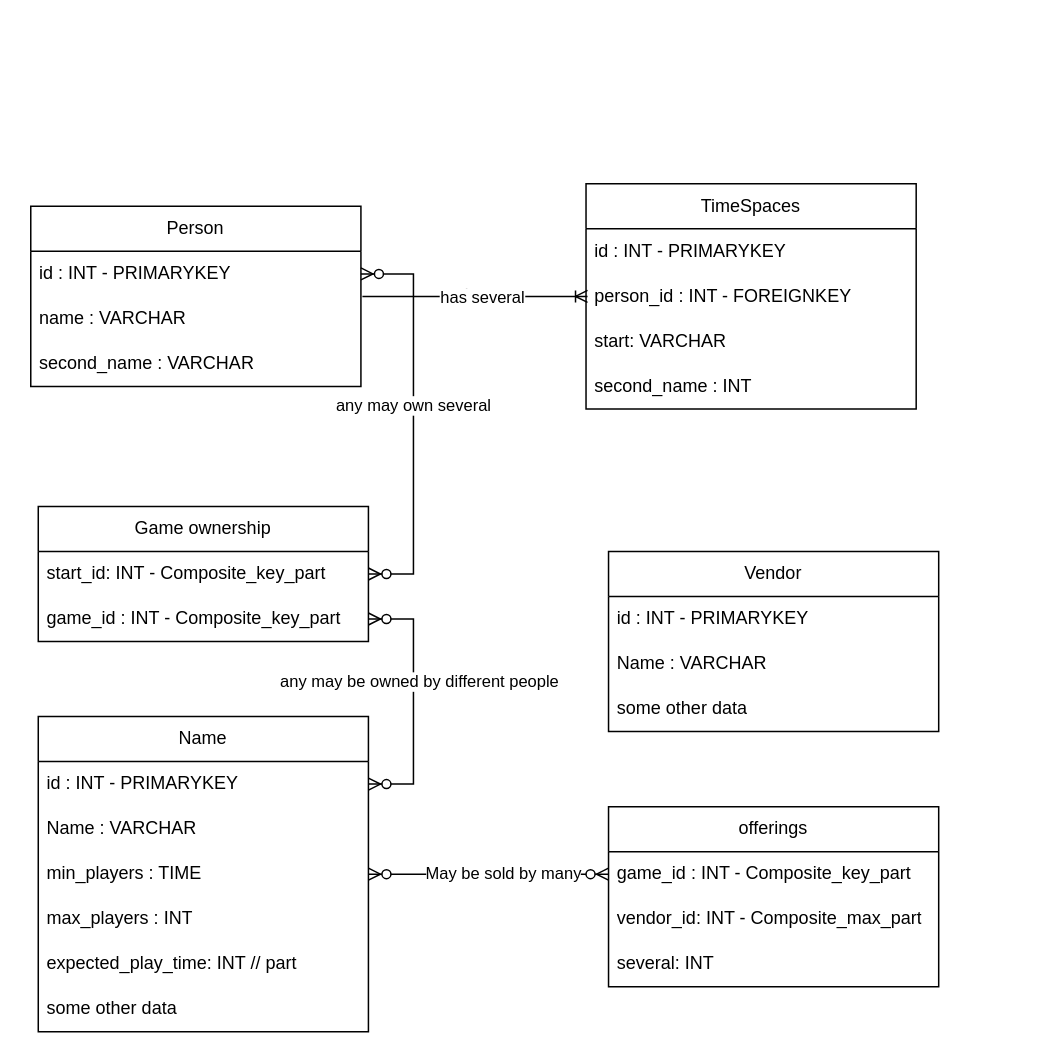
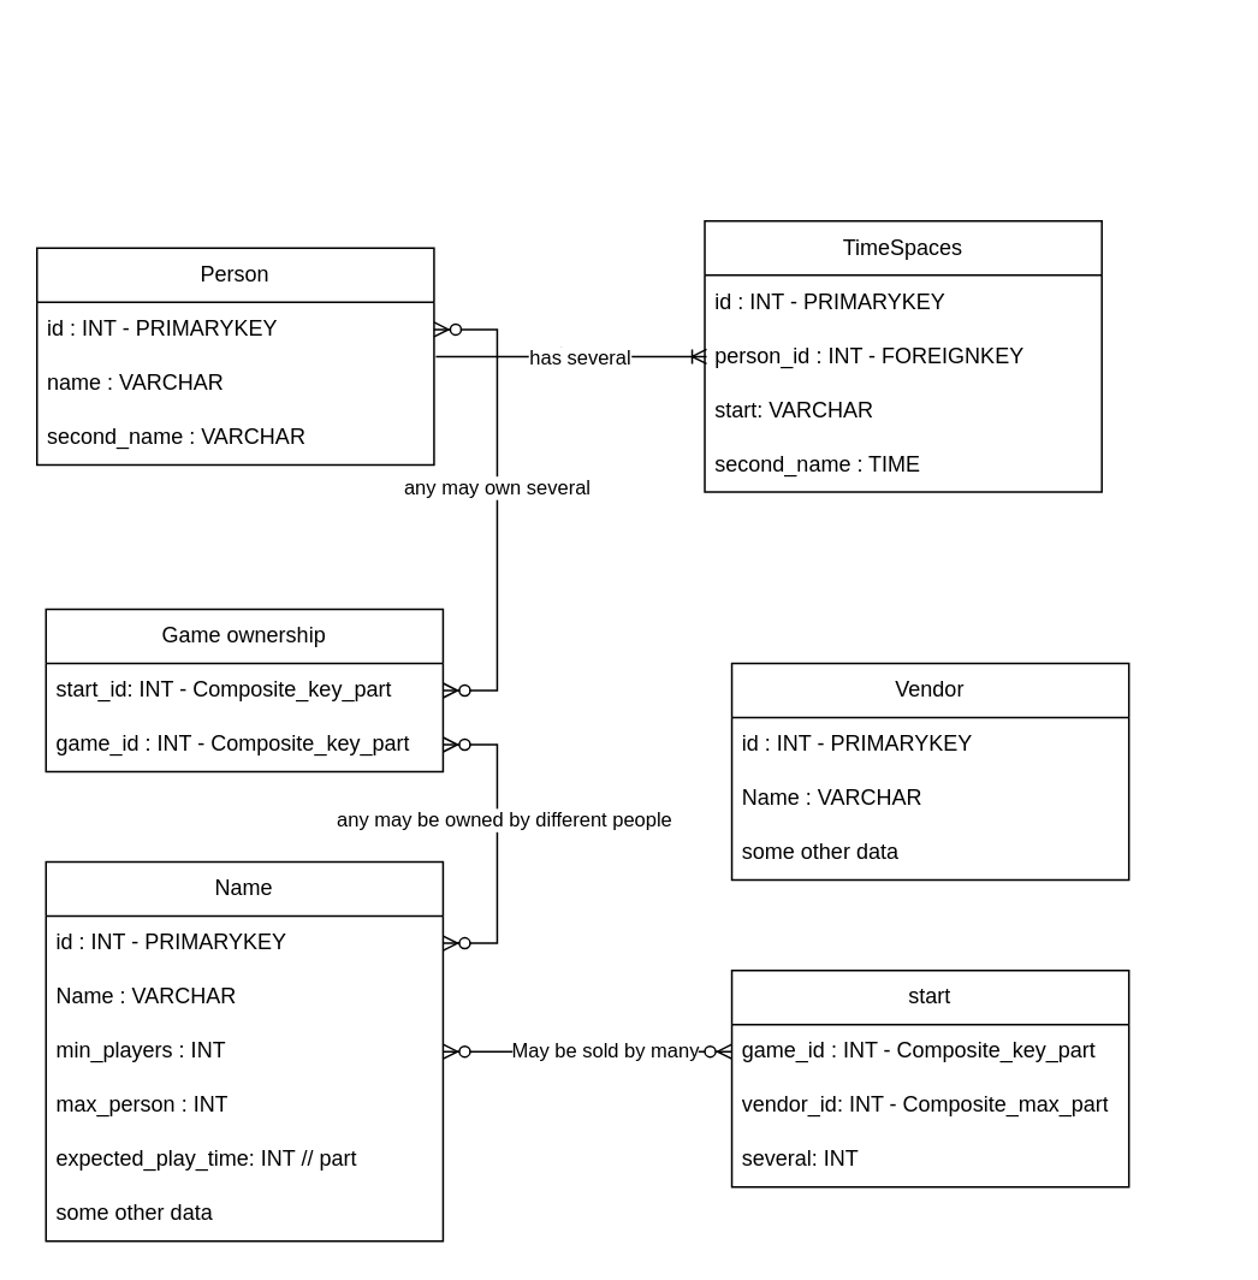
  <mxCell id="0" />
  <mxCell id="1" parent="0" />
  <mxCell id="2" value="Name" style="swimlane;fontStyle=0;childLayout=stackLayout;horizontal=1;startSize=30;horizontalStack=0;resizeParent=1;resizeParentMax=0;resizeLast=0;collapsible=1;marginBottom=0;whiteSpace=wrap;html=1;" parent="1" vertex="1"><mxGeometry x="25" y="477" width="220" height="210" as="geometry" /></mxCell>
  <mxCell id="3" value="id : INT - PRIMARYKEY" style="text;strokeColor=none;fillColor=none;align=left;verticalAlign=middle;spacingLeft=4;spacingRight=4;overflow=hidden;points=[[0,0.5],[1,0.5]];portConstraint=eastwest;rotatable=0;whiteSpace=wrap;html=1;" parent="2" vertex="1"><mxGeometry y="30" width="220" height="30" as="geometry" /></mxCell>
  <mxCell id="4" value="Name : VARCHAR " style="text;strokeColor=none;fillColor=none;align=left;verticalAlign=middle;spacingLeft=4;spacingRight=4;overflow=hidden;points=[[0,0.5],[1,0.5]];portConstraint=eastwest;rotatable=0;whiteSpace=wrap;html=1;" parent="2" vertex="1"><mxGeometry y="60" width="220" height="30" as="geometry" /></mxCell>
- <mxCell id="5" value="min_players : TIME" style="text;strokeColor=none;fillColor=none;align=left;verticalAlign=middle;spacingLeft=4;spacingRight=4;overflow=hidden;points=[[0,0.5],[1,0.5]];portConstraint=eastwest;rotatable=0;whiteSpace=wrap;html=1;" parent="2" vertex="1"><mxGeometry y="90" width="220" height="30" as="geometry" /></mxCell>
- <mxCell id="6" value="max_players : INT" style="text;strokeColor=none;fillColor=none;align=left;verticalAlign=middle;spacingLeft=4;spacingRight=4;overflow=hidden;points=[[0,0.5],[1,0.5]];portConstraint=eastwest;rotatable=0;whiteSpace=wrap;html=1;" parent="2" vertex="1"><mxGeometry y="120" width="220" height="30" as="geometry" /></mxCell>
+ <mxCell id="5" value="min_players : INT" style="text;strokeColor=none;fillColor=none;align=left;verticalAlign=middle;spacingLeft=4;spacingRight=4;overflow=hidden;points=[[0,0.5],[1,0.5]];portConstraint=eastwest;rotatable=0;whiteSpace=wrap;html=1;" parent="2" vertex="1"><mxGeometry y="90" width="220" height="30" as="geometry" /></mxCell>
+ <mxCell id="6" value="max_person : INT" style="text;strokeColor=none;fillColor=none;align=left;verticalAlign=middle;spacingLeft=4;spacingRight=4;overflow=hidden;points=[[0,0.5],[1,0.5]];portConstraint=eastwest;rotatable=0;whiteSpace=wrap;html=1;" parent="2" vertex="1"><mxGeometry y="120" width="220" height="30" as="geometry" /></mxCell>
  <mxCell id="7" value="expected_play_time: INT // part" style="text;strokeColor=none;fillColor=none;align=left;verticalAlign=middle;spacingLeft=4;spacingRight=4;overflow=hidden;points=[[0,0.5],[1,0.5]];portConstraint=eastwest;rotatable=0;whiteSpace=wrap;html=1;" parent="2" vertex="1"><mxGeometry y="150" width="220" height="30" as="geometry" /></mxCell>
  <mxCell id="8" value="some other data" style="text;strokeColor=none;fillColor=none;align=left;verticalAlign=middle;spacingLeft=4;spacingRight=4;overflow=hidden;points=[[0,0.5],[1,0.5]];portConstraint=eastwest;rotatable=0;whiteSpace=wrap;html=1;" parent="2" vertex="1"><mxGeometry y="180" width="220" height="30" as="geometry" /></mxCell>
  <mxCell id="9" value="Person" style="swimlane;fontStyle=0;childLayout=stackLayout;horizontal=1;startSize=30;horizontalStack=0;resizeParent=1;resizeParentMax=0;resizeLast=0;collapsible=1;marginBottom=0;whiteSpace=wrap;html=1;" parent="1" vertex="1"><mxGeometry x="20" y="137" width="220" height="120" as="geometry" /></mxCell>
  <mxCell id="10" value="id : INT - PRIMARYKEY" style="text;strokeColor=none;fillColor=none;align=left;verticalAlign=middle;spacingLeft=4;spacingRight=4;overflow=hidden;points=[[0,0.5],[1,0.5]];portConstraint=eastwest;rotatable=0;whiteSpace=wrap;html=1;" parent="9" vertex="1"><mxGeometry y="30" width="220" height="30" as="geometry" /></mxCell>
  <mxCell id="11" value="name : VARCHAR " style="text;strokeColor=none;fillColor=none;align=left;verticalAlign=middle;spacingLeft=4;spacingRight=4;overflow=hidden;points=[[0,0.5],[1,0.5]];portConstraint=eastwest;rotatable=0;whiteSpace=wrap;html=1;" parent="9" vertex="1"><mxGeometry y="60" width="220" height="30" as="geometry" /></mxCell>
  <mxCell id="12" value="second_name : VARCHAR " style="text;strokeColor=none;fillColor=none;align=left;verticalAlign=middle;spacingLeft=4;spacingRight=4;overflow=hidden;points=[[0,0.5],[1,0.5]];portConstraint=eastwest;rotatable=0;whiteSpace=wrap;html=1;" parent="9" vertex="1"><mxGeometry y="90" width="220" height="30" as="geometry" /></mxCell>
  <mxCell id="13" value="Vendor" style="swimlane;fontStyle=0;childLayout=stackLayout;horizontal=1;startSize=30;horizontalStack=0;resizeParent=1;resizeParentMax=0;resizeLast=0;collapsible=1;marginBottom=0;whiteSpace=wrap;html=1;" parent="1" vertex="1"><mxGeometry x="405" y="367" width="220" height="120" as="geometry" /></mxCell>
  <mxCell id="14" value="id : INT - PRIMARYKEY" style="text;strokeColor=none;fillColor=none;align=left;verticalAlign=middle;spacingLeft=4;spacingRight=4;overflow=hidden;points=[[0,0.5],[1,0.5]];portConstraint=eastwest;rotatable=0;whiteSpace=wrap;html=1;" parent="13" vertex="1"><mxGeometry y="30" width="220" height="30" as="geometry" /></mxCell>
  <mxCell id="15" value="Name : VARCHAR " style="text;strokeColor=none;fillColor=none;align=left;verticalAlign=middle;spacingLeft=4;spacingRight=4;overflow=hidden;points=[[0,0.5],[1,0.5]];portConstraint=eastwest;rotatable=0;whiteSpace=wrap;html=1;" parent="13" vertex="1"><mxGeometry y="60" width="220" height="30" as="geometry" /></mxCell>
  <mxCell id="16" value="some other data" style="text;strokeColor=none;fillColor=none;align=left;verticalAlign=middle;spacingLeft=4;spacingRight=4;overflow=hidden;points=[[0,0.5],[1,0.5]];portConstraint=eastwest;rotatable=0;whiteSpace=wrap;html=1;" parent="13" vertex="1"><mxGeometry y="90" width="220" height="30" as="geometry" /></mxCell>
  <mxCell id="17" value="Game ownership" style="swimlane;fontStyle=0;childLayout=stackLayout;horizontal=1;startSize=30;horizontalStack=0;resizeParent=1;resizeParentMax=0;resizeLast=0;collapsible=1;marginBottom=0;whiteSpace=wrap;html=1;" parent="1" vertex="1"><mxGeometry x="25" y="337" width="220" height="90" as="geometry" /></mxCell>
  <mxCell id="18" value="start_id: INT  - Composite_key_part" style="text;strokeColor=none;fillColor=none;align=left;verticalAlign=middle;spacingLeft=4;spacingRight=4;overflow=hidden;points=[[0,0.5],[1,0.5]];portConstraint=eastwest;rotatable=0;whiteSpace=wrap;html=1;" parent="17" vertex="1"><mxGeometry y="30" width="220" height="30" as="geometry" /></mxCell>
  <mxCell id="19" value="game_id : INT  - Composite_key_part" style="text;strokeColor=none;fillColor=none;align=left;verticalAlign=middle;spacingLeft=4;spacingRight=4;overflow=hidden;points=[[0,0.5],[1,0.5]];portConstraint=eastwest;rotatable=0;whiteSpace=wrap;html=1;" parent="17" vertex="1"><mxGeometry y="60" width="220" height="30" as="geometry" /></mxCell>
- <mxCell id="20" value="offerings" style="swimlane;fontStyle=0;childLayout=stackLayout;horizontal=1;startSize=30;horizontalStack=0;resizeParent=1;resizeParentMax=0;resizeLast=0;collapsible=1;marginBottom=0;whiteSpace=wrap;html=1;" parent="1" vertex="1"><mxGeometry x="405" y="537" width="220" height="120" as="geometry" /></mxCell>
+ <mxCell id="20" value="start" style="swimlane;fontStyle=0;childLayout=stackLayout;horizontal=1;startSize=30;horizontalStack=0;resizeParent=1;resizeParentMax=0;resizeLast=0;collapsible=1;marginBottom=0;whiteSpace=wrap;html=1;" parent="1" vertex="1"><mxGeometry x="405" y="537" width="220" height="120" as="geometry" /></mxCell>
  <mxCell id="21" value="game_id : INT - Composite_key_part" style="text;strokeColor=none;fillColor=none;align=left;verticalAlign=middle;spacingLeft=4;spacingRight=4;overflow=hidden;points=[[0,0.5],[1,0.5]];portConstraint=eastwest;rotatable=0;whiteSpace=wrap;html=1;" parent="20" vertex="1"><mxGeometry y="30" width="220" height="30" as="geometry" /></mxCell>
  <mxCell id="22" value="vendor_id: INT - Composite_max_part " style="text;strokeColor=none;fillColor=none;align=left;verticalAlign=middle;spacingLeft=4;spacingRight=4;overflow=hidden;points=[[0,0.5],[1,0.5]];portConstraint=eastwest;rotatable=0;whiteSpace=wrap;html=1;" parent="20" vertex="1"><mxGeometry y="60" width="220" height="30" as="geometry" /></mxCell>
  <mxCell id="23" value="several: INT&amp;nbsp; " style="text;strokeColor=none;fillColor=none;align=left;verticalAlign=middle;spacingLeft=4;spacingRight=4;overflow=hidden;points=[[0,0.5],[1,0.5]];portConstraint=eastwest;rotatable=0;whiteSpace=wrap;html=1;" parent="20" vertex="1"><mxGeometry y="90" width="220" height="30" as="geometry" /></mxCell>
  <mxCell id="24" value="TimeSpaces" style="swimlane;fontStyle=0;childLayout=stackLayout;horizontal=1;startSize=30;horizontalStack=0;resizeParent=1;resizeParentMax=0;resizeLast=0;collapsible=1;marginBottom=0;whiteSpace=wrap;html=1;" parent="1" vertex="1"><mxGeometry x="390" y="122" width="220" height="150" as="geometry" /></mxCell>
  <mxCell id="25" value="id : INT - PRIMARYKEY" style="text;strokeColor=none;fillColor=none;align=left;verticalAlign=middle;spacingLeft=4;spacingRight=4;overflow=hidden;points=[[0,0.5],[1,0.5]];portConstraint=eastwest;rotatable=0;whiteSpace=wrap;html=1;" parent="24" vertex="1"><mxGeometry y="30" width="220" height="30" as="geometry" /></mxCell>
  <mxCell id="26" value="person_id : INT - FOREIGNKEY" style="text;strokeColor=none;fillColor=none;align=left;verticalAlign=middle;spacingLeft=4;spacingRight=4;overflow=hidden;points=[[0,0.5],[1,0.5]];portConstraint=eastwest;rotatable=0;whiteSpace=wrap;html=1;" parent="24" vertex="1"><mxGeometry y="60" width="220" height="30" as="geometry" /></mxCell>
  <mxCell id="27" value="start: VARCHAR" style="text;strokeColor=none;fillColor=none;align=left;verticalAlign=middle;spacingLeft=4;spacingRight=4;overflow=hidden;points=[[0,0.5],[1,0.5]];portConstraint=eastwest;rotatable=0;whiteSpace=wrap;html=1;" parent="24" vertex="1"><mxGeometry y="90" width="220" height="30" as="geometry" /></mxCell>
- <mxCell id="28" value="second_name : INT " style="text;strokeColor=none;fillColor=none;align=left;verticalAlign=middle;spacingLeft=4;spacingRight=4;overflow=hidden;points=[[0,0.5],[1,0.5]];portConstraint=eastwest;rotatable=0;whiteSpace=wrap;html=1;" parent="24" vertex="1"><mxGeometry y="120" width="220" height="30" as="geometry" /></mxCell>
+ <mxCell id="28" value="second_name : TIME " style="text;strokeColor=none;fillColor=none;align=left;verticalAlign=middle;spacingLeft=4;spacingRight=4;overflow=hidden;points=[[0,0.5],[1,0.5]];portConstraint=eastwest;rotatable=0;whiteSpace=wrap;html=1;" parent="24" vertex="1"><mxGeometry y="120" width="220" height="30" as="geometry" /></mxCell>
  <mxCell id="29" value="" style="edgeStyle=entityRelationEdgeStyle;fontSize=12;html=1;endArrow=ERzeroToMany;endFill=1;startArrow=ERzeroToMany;rounded=0;" parent="1" source="18" target="10" edge="1"><mxGeometry width="100" height="100" relative="1" as="geometry"><mxPoint x="205" y="297" as="sourcePoint" /><mxPoint x="315" y="57" as="targetPoint" /></mxGeometry></mxCell>
  <mxCell id="30" value="any may own several" style="edgeLabel;html=1;align=center;verticalAlign=middle;resizable=0;points=[];" vertex="1" connectable="0" parent="29"><mxGeometry x="0.082" y="1" relative="1" as="geometry"><mxPoint as="offset" /></mxGeometry></mxCell>
  <mxCell id="31" value="" style="edgeStyle=entityRelationEdgeStyle;fontSize=12;html=1;endArrow=ERzeroToMany;endFill=1;startArrow=ERzeroToMany;rounded=0;" parent="1" source="19" target="3" edge="1"><mxGeometry width="100" height="100" relative="1" as="geometry"><mxPoint x="265" y="447" as="sourcePoint" /><mxPoint x="355" y="517" as="targetPoint" /></mxGeometry></mxCell>
  <mxCell id="32" value="any may be owned by different people" style="edgeLabel;html=1;align=center;verticalAlign=middle;resizable=0;points=[];" vertex="1" connectable="0" parent="31"><mxGeometry x="-0.161" y="3" relative="1" as="geometry"><mxPoint as="offset" /></mxGeometry></mxCell>
  <mxCell id="33" value="" style="edgeStyle=entityRelationEdgeStyle;fontSize=12;html=1;endArrow=ERzeroToMany;endFill=1;startArrow=ERzeroToMany;rounded=0;exitX=1;exitY=0.5;exitDx=0;exitDy=0;" parent="1" source="5" target="21" edge="1"><mxGeometry width="100" height="100" relative="1" as="geometry"><mxPoint x="255" y="422" as="sourcePoint" /><mxPoint x="345" y="452" as="targetPoint" /><Array as="points"><mxPoint x="675" y="527" /></Array></mxGeometry></mxCell>
  <mxCell id="34" value="May be sold by many" style="edgeLabel;html=1;align=center;verticalAlign=middle;resizable=0;points=[];" vertex="1" connectable="0" parent="33"><mxGeometry x="0.108" y="1" relative="1" as="geometry"><mxPoint as="offset" /></mxGeometry></mxCell>
  <mxCell id="35" value="" style="edgeStyle=entityRelationEdgeStyle;fontSize=12;html=1;endArrow=ERoneToMany;rounded=0;" parent="1" edge="1"><mxGeometry width="100" height="100" relative="1" as="geometry"><mxPoint x="241" y="197" as="sourcePoint" /><mxPoint x="391" y="197" as="targetPoint" /><Array as="points"><mxPoint x="126" y="77" /><mxPoint x="116" y="110.6" /><mxPoint x="426" y="50.6" /><mxPoint x="296" y="30.6" /><mxPoint x="476" y="60.6" /><mxPoint x="136" y="20.6" /><mxPoint x="96" y="60.6" /><mxPoint x="166" y="50.6" /><mxPoint x="126" y="30.6" /></Array></mxGeometry></mxCell>
  <mxCell id="36" value="has" style="edgeLabel;html=1;align=center;verticalAlign=middle;resizable=0;points=[];" vertex="1" connectable="0" parent="35"><mxGeometry x="0.018" y="2" relative="1" as="geometry"><mxPoint as="offset" /></mxGeometry></mxCell>
  <mxCell id="37" value="has several" style="edgeLabel;html=1;align=center;verticalAlign=middle;resizable=0;points=[];" vertex="1" connectable="0" parent="35"><mxGeometry x="0.049" relative="1" as="geometry"><mxPoint as="offset" /></mxGeometry></mxCell>
